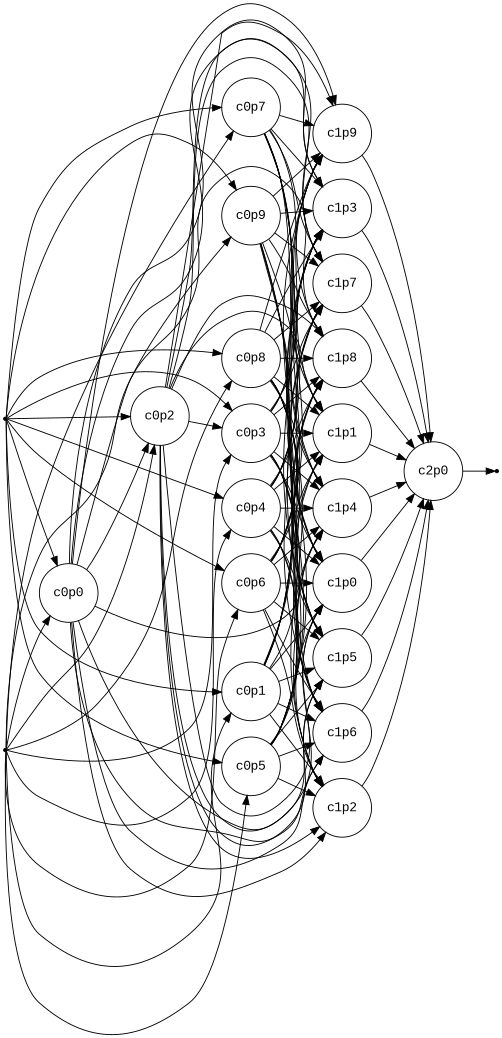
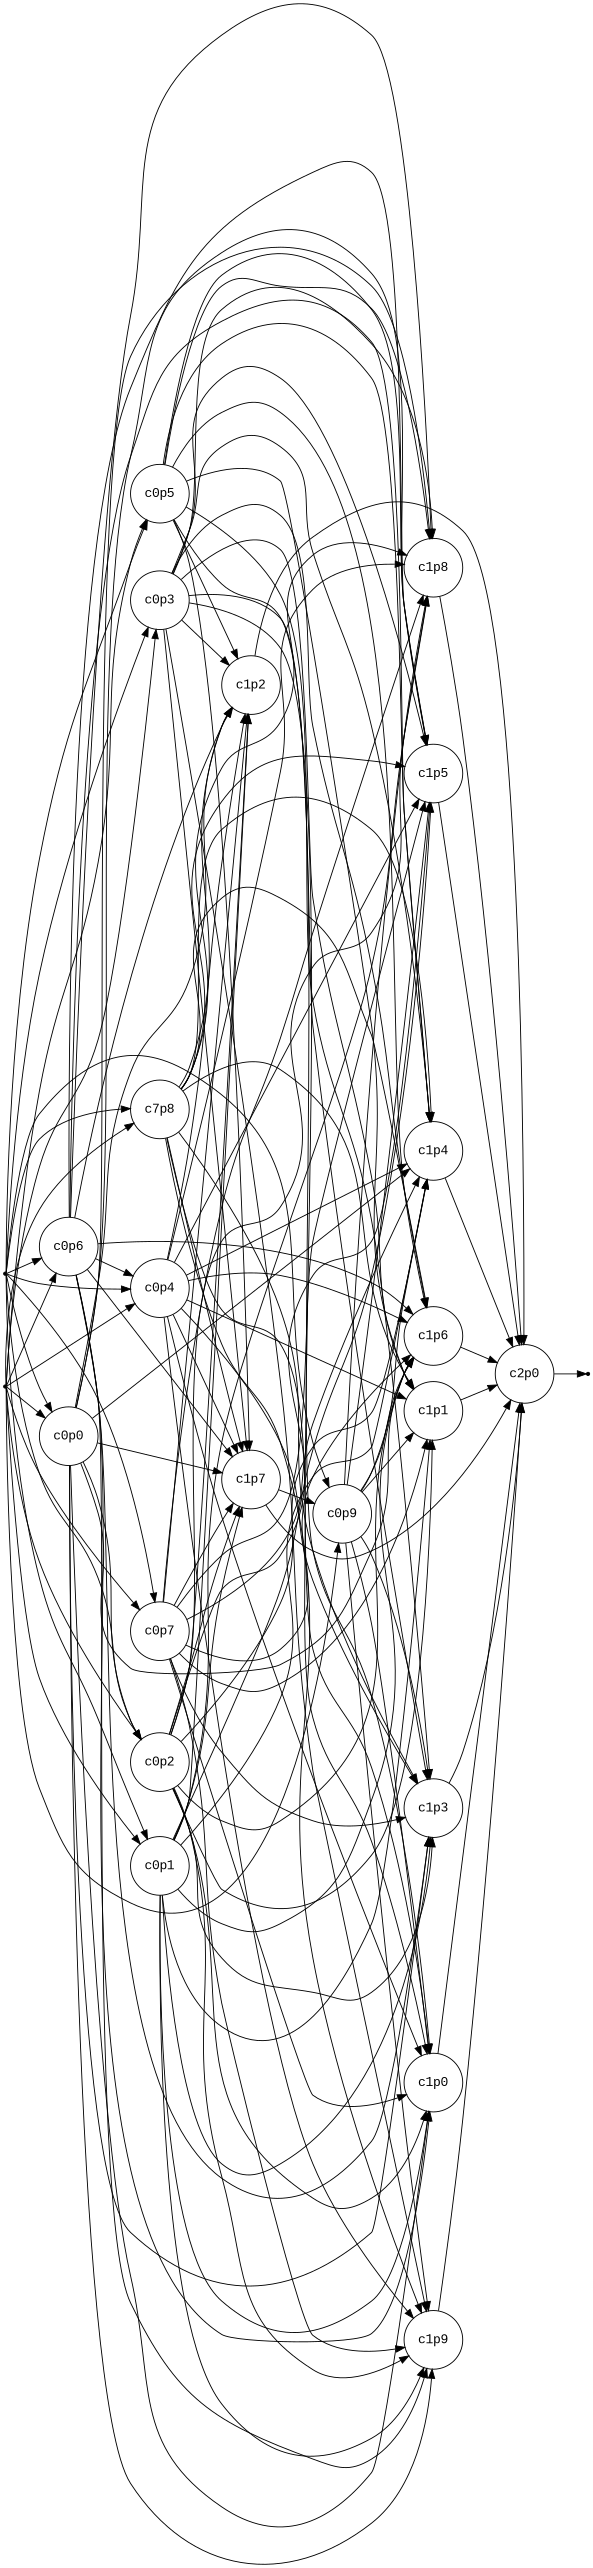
  digraph {
    fontname="Liberation Mono"
    rankdir=LR
    node [fontname="Liberation Mono" shape=circle]
    edge [fontname="Liberation Mono"]
    x0 [shape=point]
    c0p0
    c0p1
    c0p2
    c0p3
    c0p4
    c0p5
    c0p6
    c0p7
-   c0p8
+   c0p8 [label=c7p8]
    c0p9
    c1p0
    c1p2
    c1p3
    c1p4
    c1p5
    c1p6
    c1p7
    c1p8
    c1p9
    c1p1
    x1 [shape=point]
    c2p0
    s0 [shape=point style=invisible]
    x0 -> c0p0
    x0 -> c0p1
    x0 -> c0p2
    x0 -> c0p3
    x0 -> c0p4
    x0 -> c0p5
    x0 -> c0p6
    x0 -> c0p7
    x0 -> c0p8
    x0 -> c0p9
    c0p0 -> c0p2
    c0p0 -> c1p0
    c0p0 -> c1p2
    c0p0 -> c1p3
    c0p0 -> c1p4
    c0p0 -> c1p5
    c0p0 -> c1p6
    c0p0 -> c1p7
    c0p0 -> c1p8
    c0p0 -> c1p9
    c0p1 -> c1p0
    c0p1 -> c1p2
    c0p1 -> c1p3
    c0p1 -> c1p4
    c0p1 -> c1p5
    c0p1 -> c1p6
    c0p1 -> c1p7
    c0p1 -> c1p8
    c0p1 -> c1p9
    c0p1 -> c1p1
    c0p2 -> c1p0
    c0p2 -> c1p2
    c0p2 -> c1p3
-   c0p2 -> c0p3
+   c0p2 -> c1p4
    c0p2 -> c1p5
    c0p2 -> c1p6
    c0p2 -> c1p7
    c0p2 -> c1p8
    c0p2 -> c1p9
    c0p2 -> c1p1
    c0p3 -> c1p0
    c0p3 -> c1p2
    c0p3 -> c1p3
    c0p3 -> c1p4
    c0p3 -> c1p5
    c0p3 -> c1p6
    c0p3 -> c1p7
    c0p3 -> c1p8
    c0p3 -> c1p9
    c0p3 -> c1p1
    c0p4 -> c1p0
    c0p4 -> c1p2
    c0p4 -> c1p3
    c0p4 -> c1p4
    c0p4 -> c1p5
    c0p4 -> c1p6
    c0p4 -> c1p7
    c0p4 -> c1p8
    c0p4 -> c1p9
    c0p4 -> c1p1
    c0p5 -> c1p0
    c0p5 -> c1p2
    c0p5 -> c1p3
    c0p5 -> c1p4
    c0p5 -> c1p5
    c0p5 -> c1p6
    c0p5 -> c1p7
    c0p5 -> c1p8
    c0p5 -> c1p1
    c0p6 -> c1p0
    c0p6 -> c1p2
    c0p6 -> c1p3
    c0p6 -> c1p4
    c0p6 -> c1p5
    c0p6 -> c1p6
    c0p6 -> c1p7
    c0p6 -> c1p8
    c0p6 -> c1p9
-   c0p6 -> c1p1
+   c0p6 -> c0p4
    c0p7 -> c1p0
+   c0p7 -> c1p2
    c0p7 -> c1p3
    c0p7 -> c1p4
    c0p7 -> c1p5
    c0p7 -> c1p6
    c0p7 -> c1p7
    c0p7 -> c1p8
    c0p7 -> c1p9
    c0p7 -> c1p1
    c0p8 -> c1p0
    c0p8 -> c1p2
    c0p8 -> c1p3
    c0p8 -> c1p4
    c0p8 -> c1p5
    c0p8 -> c1p6
    c0p8 -> c1p7
    c0p8 -> c1p8
    c0p8 -> c1p9
    c0p8 -> c1p1
    c0p9 -> c1p0
    c0p9 -> c1p3
    c0p9 -> c1p4
    c0p9 -> c1p5
    c0p9 -> c1p6
-   c0p9 -> c1p7
+   c1p7 -> c0p9
    c0p9 -> c1p8
    c0p9 -> c1p9
    c0p9 -> c1p1
    c1p0 -> c2p0
    c1p2 -> c2p0
    c1p3 -> c2p0
    c1p4 -> c2p0
    c1p5 -> c2p0
    c1p6 -> c2p0
    c1p7 -> c2p0
    c1p8 -> c2p0
    c1p9 -> c2p0
    c1p1 -> c2p0
    x1 -> c0p0
    x1 -> c0p1
    x1 -> c0p2
    x1 -> c0p3
    x1 -> c0p4
    x1 -> c0p5
    x1 -> c0p6
    x1 -> c0p7
    x1 -> c0p8
    x1 -> c0p9
    c2p0 -> s0
  }
